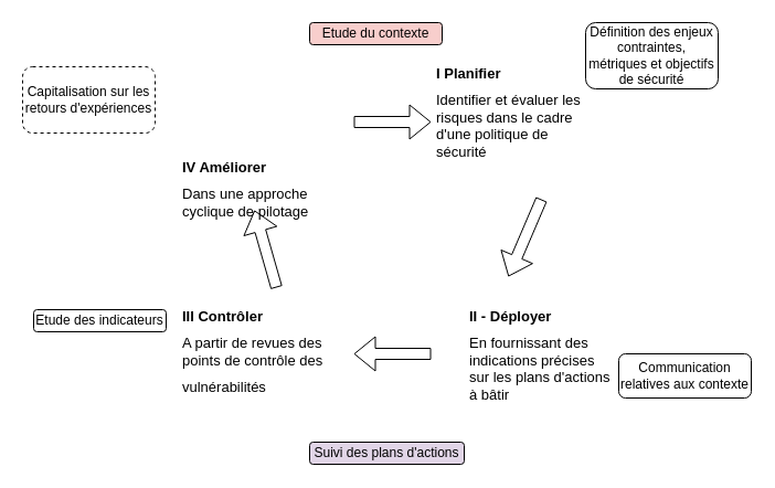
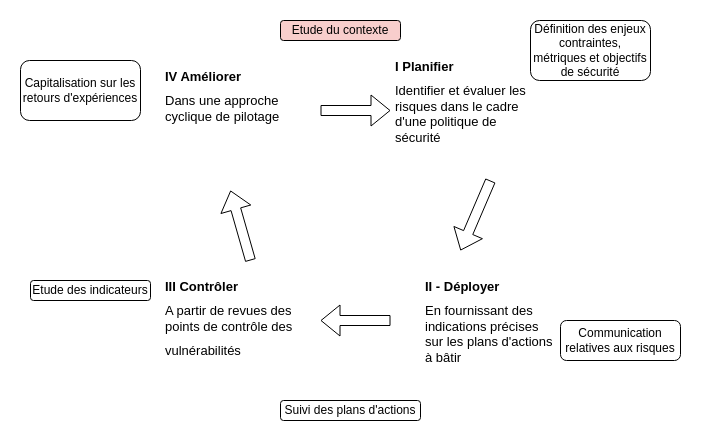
  <mxCell id="0" />
  <mxCell id="1" parent="0" />
  <mxCell id="2" value="" style="shape=flexArrow;endArrow=classic;html=1;rounded=0;" edge="1" parent="1"><mxGeometry width="50" height="50" relative="1" as="geometry"><mxPoint x="320" y="110" as="sourcePoint" /><mxPoint x="390" y="110" as="targetPoint" /></mxGeometry></mxCell>
  <mxCell id="3" value="" style="shape=flexArrow;endArrow=classic;html=1;rounded=0;" edge="1" parent="1"><mxGeometry width="50" height="50" relative="1" as="geometry"><mxPoint x="490" y="180" as="sourcePoint" /><mxPoint x="460" y="250" as="targetPoint" /></mxGeometry></mxCell>
  <mxCell id="4" value="" style="shape=flexArrow;endArrow=classic;html=1;rounded=0;" edge="1" parent="1"><mxGeometry width="50" height="50" relative="1" as="geometry"><mxPoint x="390" y="320" as="sourcePoint" /><mxPoint x="320" y="320" as="targetPoint" /></mxGeometry></mxCell>
  <mxCell id="5" value="" style="shape=flexArrow;endArrow=classic;html=1;rounded=0;" edge="1" parent="1"><mxGeometry width="50" height="50" relative="1" as="geometry"><mxPoint x="250" y="260" as="sourcePoint" /><mxPoint x="230" y="190" as="targetPoint" /></mxGeometry></mxCell>
  <mxCell id="6" value="&lt;h1 style=&quot;font-size: 13px;&quot;&gt;&lt;span style=&quot;background-color: initial;&quot;&gt;&lt;font style=&quot;font-size: 13px;&quot;&gt;I Planifier&lt;/font&gt;&lt;/span&gt;&lt;/h1&gt;&lt;h1 style=&quot;font-size: 13px;&quot;&gt;&lt;span style=&quot;font-weight: 400;&quot;&gt;&lt;font style=&quot;font-size: 13px;&quot;&gt;Identifier et évaluer les risques dans le cadre d'une politique de sécurité&lt;/font&gt;&lt;/span&gt;&lt;/h1&gt;" style="text;html=1;strokeColor=none;fillColor=none;spacing=5;spacingTop=-20;whiteSpace=wrap;overflow=hidden;rounded=0;" vertex="1" parent="1"><mxGeometry x="390" y="60" width="140" height="90" as="geometry" /></mxCell>
  <mxCell id="7" value="&lt;h1 style=&quot;font-size: 13px;&quot;&gt;&lt;span style=&quot;background-color: initial;&quot;&gt;&lt;font style=&quot;font-size: 13px;&quot;&gt;II - Déployer&lt;/font&gt;&lt;/span&gt;&lt;/h1&gt;&lt;h1 style=&quot;font-size: 13px;&quot;&gt;&lt;span style=&quot;font-weight: 400;&quot;&gt;En fournissant des indications précises sur les plans d'actions à bâtir&lt;/span&gt;&lt;/h1&gt;" style="text;html=1;strokeColor=none;fillColor=none;spacing=5;spacingTop=-20;whiteSpace=wrap;overflow=hidden;rounded=0;" vertex="1" parent="1"><mxGeometry x="420" y="280" width="140" height="90" as="geometry" /></mxCell>
  <mxCell id="8" value="&lt;h1 style=&quot;font-size: 13px;&quot;&gt;&lt;span style=&quot;background-color: initial;&quot;&gt;&lt;font style=&quot;font-size: 13px;&quot;&gt;III Contrôler&lt;/font&gt;&lt;/span&gt;&lt;/h1&gt;&lt;h1 style=&quot;font-size: 13px;&quot;&gt;&lt;span style=&quot;font-weight: 400; font-size: 12px;&quot;&gt;&lt;font style=&quot;font-size: 13px;&quot;&gt;A partir de revues des points de contrôle des&amp;nbsp;&lt;/font&gt;&lt;/span&gt;&lt;/h1&gt;&lt;font style=&quot;font-size: 13px;&quot;&gt;vulnérabilités&lt;/font&gt;" style="text;html=1;strokeColor=none;fillColor=none;spacing=5;spacingTop=-20;whiteSpace=wrap;overflow=hidden;rounded=0;" vertex="1" parent="1"><mxGeometry x="160" y="280" width="140" height="90" as="geometry" /></mxCell>
- <mxCell id="9" value="&lt;h1 style=&quot;font-size: 13px;&quot;&gt;&lt;span style=&quot;background-color: initial;&quot;&gt;&lt;font style=&quot;font-size: 13px;&quot;&gt;IV Améliorer&lt;/font&gt;&lt;/span&gt;&lt;/h1&gt;&lt;h1 style=&quot;font-size: 13px;&quot;&gt;&lt;span style=&quot;font-weight: 400;&quot;&gt;Dans une approche cyclique de pilotage&lt;/span&gt;&lt;/h1&gt;" style="text;html=1;strokeColor=none;fillColor=none;spacing=5;spacingTop=-20;whiteSpace=wrap;overflow=hidden;rounded=0;" vertex="1" parent="1"><mxGeometry x="160" y="145" width="140" height="90" as="geometry" /></mxCell>
+ <mxCell id="9" value="&lt;h1 style=&quot;font-size: 13px;&quot;&gt;&lt;span style=&quot;background-color: initial;&quot;&gt;&lt;font style=&quot;font-size: 13px;&quot;&gt;IV Améliorer&lt;/font&gt;&lt;/span&gt;&lt;/h1&gt;&lt;h1 style=&quot;font-size: 13px;&quot;&gt;&lt;span style=&quot;font-weight: 400;&quot;&gt;Dans une approche cyclique de pilotage&lt;/span&gt;&lt;/h1&gt;" style="text;html=1;strokeColor=none;fillColor=none;spacing=5;spacingTop=-20;whiteSpace=wrap;overflow=hidden;rounded=0;" vertex="1" parent="1"><mxGeometry x="160" y="70" width="140" height="90" as="geometry" /></mxCell>
  <mxCell id="10" value="Etude du contexte" style="rounded=1;whiteSpace=wrap;html=1;fontSize=12;fillColor=#f8cecc;" vertex="1" parent="1"><mxGeometry x="280" y="20" width="120" height="20" as="geometry" /></mxCell>
  <mxCell id="11" value="Définition des enjeux contraintes, métriques et objectifs de sécurité" style="rounded=1;whiteSpace=wrap;html=1;fontSize=12;" vertex="1" parent="1"><mxGeometry x="530" y="20" width="120" height="60" as="geometry" /></mxCell>
- <mxCell id="12" value="Communication relatives aux contexte" style="rounded=1;whiteSpace=wrap;html=1;fontSize=12;" vertex="1" parent="1"><mxGeometry x="560" y="320" width="120" height="40" as="geometry" /></mxCell>
- <mxCell id="13" value="Suivi des plans d'actions" style="rounded=1;whiteSpace=wrap;html=1;fontSize=12;fillColor=#e1d5e7;" vertex="1" parent="1"><mxGeometry x="280" y="400" width="140" height="20" as="geometry" /></mxCell>
+ <mxCell id="12" value="Communication relatives aux risques" style="rounded=1;whiteSpace=wrap;html=1;fontSize=12;" vertex="1" parent="1"><mxGeometry x="560" y="320" width="120" height="40" as="geometry" /></mxCell>
+ <mxCell id="13" value="Suivi des plans d'actions" style="rounded=1;whiteSpace=wrap;html=1;fontSize=12;" vertex="1" parent="1"><mxGeometry x="280" y="400" width="140" height="20" as="geometry" /></mxCell>
  <mxCell id="14" value="Etude des indicateurs" style="rounded=1;whiteSpace=wrap;html=1;fontSize=12;" vertex="1" parent="1"><mxGeometry x="30" y="280" width="120" height="20" as="geometry" /></mxCell>
- <mxCell id="15" value="Capitalisation sur les retours d'expériences" style="rounded=1;whiteSpace=wrap;html=1;fontSize=12;dashed=1;" vertex="1" parent="1"><mxGeometry x="20" y="60" width="120" height="60" as="geometry" /></mxCell>
+ <mxCell id="15" value="Capitalisation sur les retours d'expériences" style="rounded=1;whiteSpace=wrap;html=1;fontSize=12;" vertex="1" parent="1"><mxGeometry x="20" y="60" width="120" height="60" as="geometry" /></mxCell>
